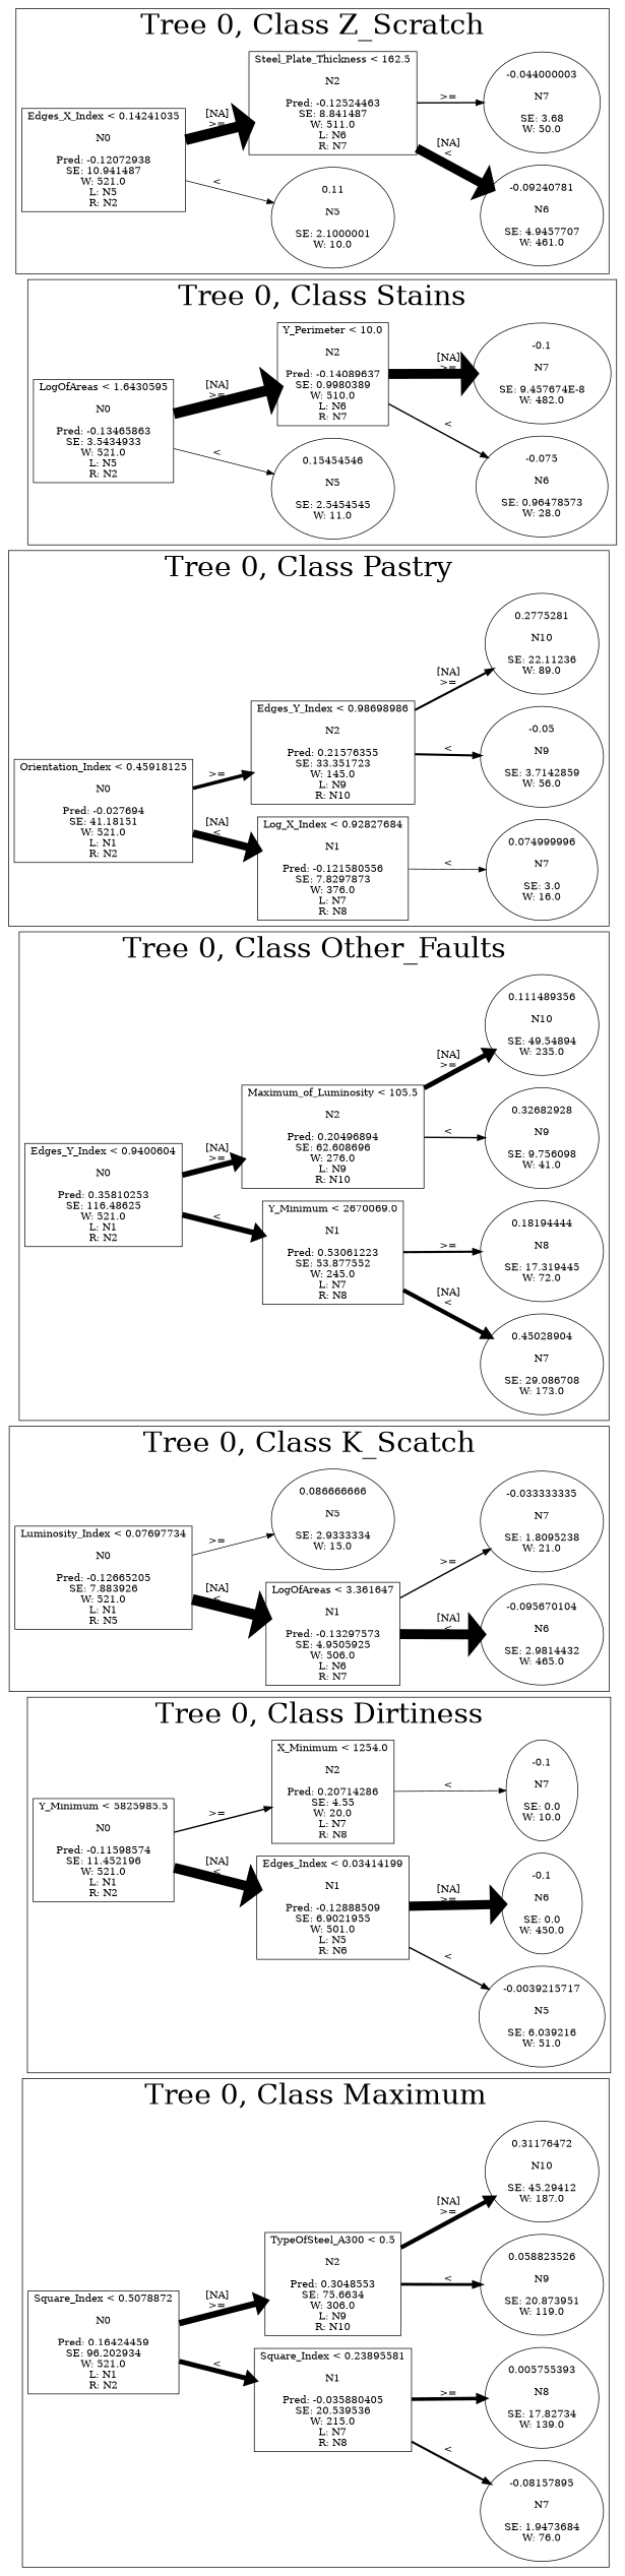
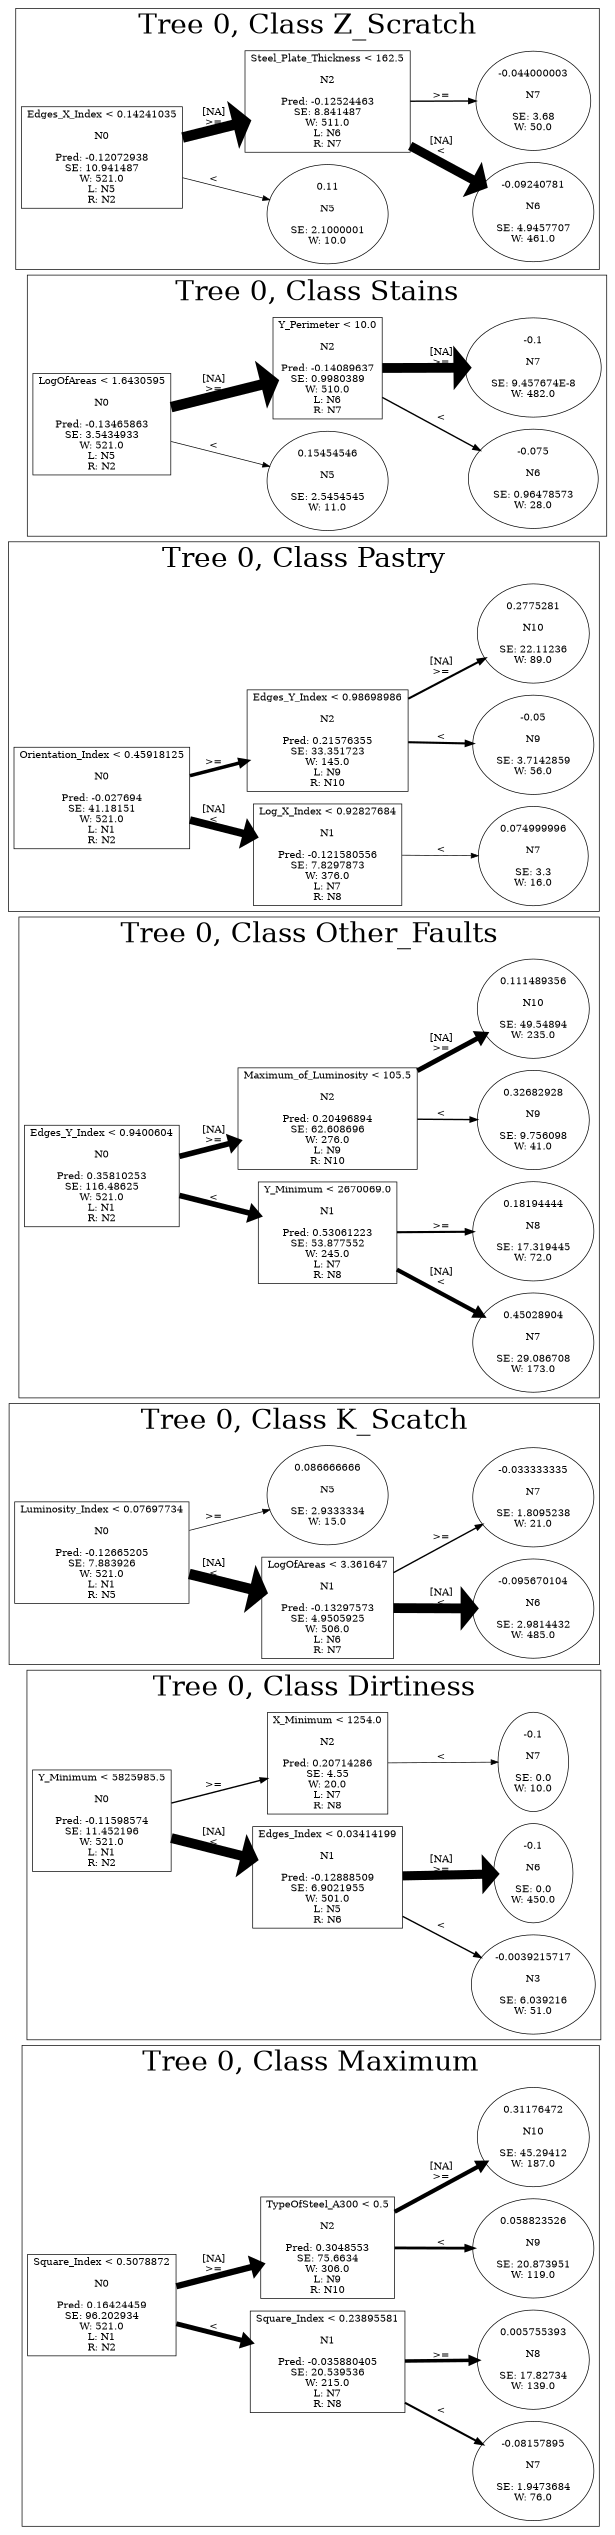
  digraph {
    rankdir=LR
    node [fontsize=14]
    edge [fontsize=14 penwidth=2]
    n1 [label="Square_Index < 0.5078872\n\nN0\n\nPred: 0.16424459\nSE: 96.202934\nW: 521.0\nL: N1\nR: N2" shape=box]
    n2 [label="Square_Index < 0.23895581\n\nN1\n\nPred: -0.035880405\nSE: 20.539536\nW: 215.0\nL: N7\nR: N8" shape=box]
    n3 [label="TypeOfSteel_A300 < 0.5\n\nN2\n\nPred: 0.3048553\nSE: 75.6634\nW: 306.0\nL: N9\nR: N10" shape=box]
    n4 [label="-0.08157895\n\nN7\n\nSE: 1.9473684\nW: 76.0"]
    n5 [label="0.005755393\n\nN8\n\nSE: 17.82734\nW: 139.0"]
    n6 [label="0.058823526\n\nN9\n\nSE: 20.873951\nW: 119.0"]
    n7 [label="0.31176472\n\nN10\n\nSE: 45.29412\nW: 187.0"]
    n8 [label="Y_Minimum < 5825985.5\n\nN0\n\nPred: -0.11598574\nSE: 11.452196\nW: 521.0\nL: N1\nR: N2" shape=box]
    n9 [label="Edges_Index < 0.03414199\n\nN1\n\nPred: -0.12888509\nSE: 6.9021955\nW: 501.0\nL: N5\nR: N6" shape=box]
    n10 [label="X_Minimum < 1254.0\n\nN2\n\nPred: 0.20714286\nSE: 4.55\nW: 20.0\nL: N7\nR: N8" shape=box]
-   n11 [label="-0.0039215717\n\nN5\n\nSE: 6.039216\nW: 51.0"]
+   n11 [label="-0.0039215717\n\nN3\n\nSE: 6.039216\nW: 51.0"]
    n12 [label="-0.1\n\nN6\n\nSE: 0.0\nW: 450.0"]
    n13 [label="-0.1\n\nN7\n\nSE: 0.0\nW: 10.0"]
    n14 [label="Luminosity_Index < 0.07697734\n\nN0\n\nPred: -0.12665205\nSE: 7.883926\nW: 521.0\nL: N1\nR: N5" shape=box]
    n15 [label="LogOfAreas < 3.361647\n\nN1\n\nPred: -0.13297573\nSE: 4.9505925\nW: 506.0\nL: N6\nR: N7" shape=box]
    n16 [label="0.086666666\n\nN5\n\nSE: 2.9333334\nW: 15.0"]
-   n17 [label="-0.095670104\n\nN6\n\nSE: 2.9814432\nW: 465.0"]
+   n17 [label="-0.095670104\n\nN6\n\nSE: 2.9814432\nW: 485.0"]
    n18 [label="-0.033333335\n\nN7\n\nSE: 1.8095238\nW: 21.0"]
    n19 [label="Edges_Y_Index < 0.9400604\n\nN0\n\nPred: 0.35810253\nSE: 116.48625\nW: 521.0\nL: N1\nR: N2" shape=box]
    n20 [label="Y_Minimum < 2670069.0\n\nN1\n\nPred: 0.53061223\nSE: 53.877552\nW: 245.0\nL: N7\nR: N8" shape=box]
    n21 [label="Maximum_of_Luminosity < 105.5\n\nN2\n\nPred: 0.20496894\nSE: 62.608696\nW: 276.0\nL: N9\nR: N10" shape=box]
    n22 [label="0.45028904\n\nN7\n\nSE: 29.086708\nW: 173.0"]
    n23 [label="0.18194444\n\nN8\n\nSE: 17.319445\nW: 72.0"]
    n24 [label="0.32682928\n\nN9\n\nSE: 9.756098\nW: 41.0"]
    n25 [label="0.111489356\n\nN10\n\nSE: 49.54894\nW: 235.0"]
    n26 [label="Orientation_Index < 0.45918125\n\nN0\n\nPred: -0.027694\nSE: 41.18151\nW: 521.0\nL: N1\nR: N2" shape=box]
    n27 [label="Log_X_Index < 0.92827684\n\nN1\n\nPred: -0.121580556\nSE: 7.8297873\nW: 376.0\nL: N7\nR: N8" shape=box]
    n28 [label="Edges_Y_Index < 0.98698986\n\nN2\n\nPred: 0.21576355\nSE: 33.351723\nW: 145.0\nL: N9\nR: N10" shape=box]
-   n29 [label="0.074999996\n\nN7\n\nSE: 3.0\nW: 16.0"]
+   n29 [label="0.074999996\n\nN7\n\nSE: 3.3\nW: 16.0"]
    n30 [label="-0.05\n\nN9\n\nSE: 3.7142859\nW: 56.0"]
    n31 [label="0.2775281\n\nN10\n\nSE: 22.11236\nW: 89.0"]
    n32 [label="LogOfAreas < 1.6430595\n\nN0\n\nPred: -0.13465863\nSE: 3.5434933\nW: 521.0\nL: N5\nR: N2" shape=box]
    n33 [label="0.15454546\n\nN5\n\nSE: 2.5454545\nW: 11.0"]
    n34 [label="Y_Perimeter < 10.0\n\nN2\n\nPred: -0.14089637\nSE: 0.9980389\nW: 510.0\nL: N6\nR: N7" shape=box]
    n35 [label="-0.075\n\nN6\n\nSE: 0.96478573\nW: 28.0"]
    n36 [label="-0.1\n\nN7\n\nSE: 9.457674E-8\nW: 482.0"]
    n37 [label="Edges_X_Index < 0.14241035\n\nN0\n\nPred: -0.12072938\nSE: 10.941487\nW: 521.0\nL: N5\nR: N2" shape=box]
    n38 [label="0.11\n\nN5\n\nSE: 2.1000001\nW: 10.0"]
    n39 [label="Steel_Plate_Thickness < 162.5\n\nN2\n\nPred: -0.12524463\nSE: 8.841487\nW: 511.0\nL: N6\nR: N7" shape=box]
    n40 [label="-0.09240781\n\nN6\n\nSE: 4.9457707\nW: 461.0"]
    n41 [label="-0.044000003\n\nN7\n\nSE: 3.68\nW: 50.0"]
    subgraph cluster_1 {
      fontsize=40
      label="Tree 0, Class Maximum"
      subgraph sub_2 {
        fontsize=40
        label="Tree 0, Class Bumps"
        n1
      }
      subgraph sub_3 {
        fontsize=40
        label="Tree 0, Class Bumps"
        n2
        n3
      }
      subgraph sub_4 {
        fontsize=40
        label="Tree 0, Class Bumps"
        n4
        n5
        n6
        n7
      }
    }
    subgraph cluster_5 {
      fontsize=40
      label="Tree 0, Class Dirtiness"
      subgraph sub_6 {
        fontsize=40
        label="Tree 0, Class Dirtiness"
        n8
      }
      subgraph sub_7 {
        fontsize=40
        label="Tree 0, Class Dirtiness"
        n9
        n10
      }
      subgraph sub_8 {
        fontsize=40
        label="Tree 0, Class Dirtiness"
        n11
        n12
        n13
      }
    }
    subgraph cluster_9 {
      fontsize=40
      label="Tree 0, Class K_Scatch"
      subgraph sub_10 {
        fontsize=40
        label="Tree 0, Class K_Scatch"
        n14
      }
      subgraph sub_11 {
        fontsize=40
        label="Tree 0, Class K_Scatch"
        n15
        n16
      }
      subgraph sub_12 {
        fontsize=40
        label="Tree 0, Class K_Scatch"
        n17
        n18
      }
    }
    subgraph cluster_13 {
      fontsize=40
      label="Tree 0, Class Other_Faults"
      subgraph sub_14 {
        fontsize=40
        label="Tree 0, Class Other_Faults"
        n19
      }
      subgraph sub_15 {
        fontsize=40
        label="Tree 0, Class Other_Faults"
        n20
        n21
      }
      subgraph sub_16 {
        fontsize=40
        label="Tree 0, Class Other_Faults"
        n22
        n23
        n24
        n25
      }
    }
    subgraph cluster_17 {
      fontsize=40
      label="Tree 0, Class Pastry"
      subgraph sub_18 {
        fontsize=40
        label="Tree 0, Class Pastry"
        n26
      }
      subgraph sub_19 {
        fontsize=40
        label="Tree 0, Class Pastry"
        n27
        n28
      }
      subgraph sub_20 {
        fontsize=40
        label="Tree 0, Class Pastry"
        n29
        n30
        n31
      }
    }
    subgraph cluster_21 {
      fontsize=40
      label="Tree 0, Class Stains"
      subgraph sub_22 {
        fontsize=40
        label="Tree 0, Class Stains"
        n32
      }
      subgraph sub_23 {
        fontsize=40
        label="Tree 0, Class Stains"
        n33
        n34
      }
      subgraph sub_24 {
        fontsize=40
        label="Tree 0, Class Stains"
        n35
        n36
      }
    }
    subgraph cluster_25 {
      fontsize=40
      label="Tree 0, Class Z_Scratch"
      subgraph sub_26 {
        fontsize=40
        label="Tree 0, Class Z_Scratch"
        n37
      }
      subgraph sub_27 {
        fontsize=40
        label="Tree 0, Class Z_Scratch"
        n38
        n39
      }
      subgraph sub_28 {
        fontsize=40
        label="Tree 0, Class Z_Scratch"
        n40
        n41
      }
    }
    n1 -> n2 [label="<\n" penwidth=7]
    n1 -> n3 [label="[NA]\n>=\n" penwidth=9]
    n2 -> n4 [label="<\n" penwidth=3]
    n2 -> n5 [label=">=\n" penwidth=5]
    n3 -> n6 [label="<\n" penwidth=4]
    n3 -> n7 [label="[NA]\n>=\n" penwidth=6]
    n8 -> n9 [label="[NA]\n<\n" penwidth=14]
    n8 -> n10 [label=">=\n"]
    n9 -> n11 [label="<\n"]
    n9 -> n12 [label="[NA]\n>=\n" penwidth=13]
    n10 -> n13 [label="<\n" penwidth=1]
    n14 -> n15 [label="[NA]\n<\n" penwidth=15]
    n14 -> n16 [label=">=\n" penwidth=1]
    n15 -> n17 [label="[NA]\n<\n" penwidth=14]
    n15 -> n18 [label=">=\n"]
    n19 -> n20 [label="<\n" penwidth=8]
    n19 -> n21 [label="[NA]\n>=\n" penwidth=8]
    n20 -> n22 [label="[NA]\n<\n" penwidth=6]
    n20 -> n23 [label=">=\n" penwidth=3]
    n21 -> n24 [label="<\n"]
    n21 -> n25 [label="[NA]\n>=\n" penwidth=7]
    n26 -> n27 [label="[NA]\n<\n" penwidth=11]
    n26 -> n28 [label=">=\n" penwidth=5]
    n27 -> n29 [label="<\n" penwidth=1]
    n28 -> n30 [label="<\n" penwidth=3]
    n28 -> n31 [label="[NA]\n>=\n" penwidth=3]
    n32 -> n33 [label="<\n" penwidth=1]
    n32 -> n34 [label="[NA]\n>=\n" penwidth=15]
    n34 -> n35 [label="<\n"]
    n34 -> n36 [label="[NA]\n>=\n" penwidth=14]
    n37 -> n38 [label="<\n" penwidth=1]
    n37 -> n39 [label="[NA]\n>=\n" penwidth=15]
    n39 -> n40 [label="[NA]\n<\n" penwidth=13]
    n39 -> n41 [label=">=\n"]
  }
